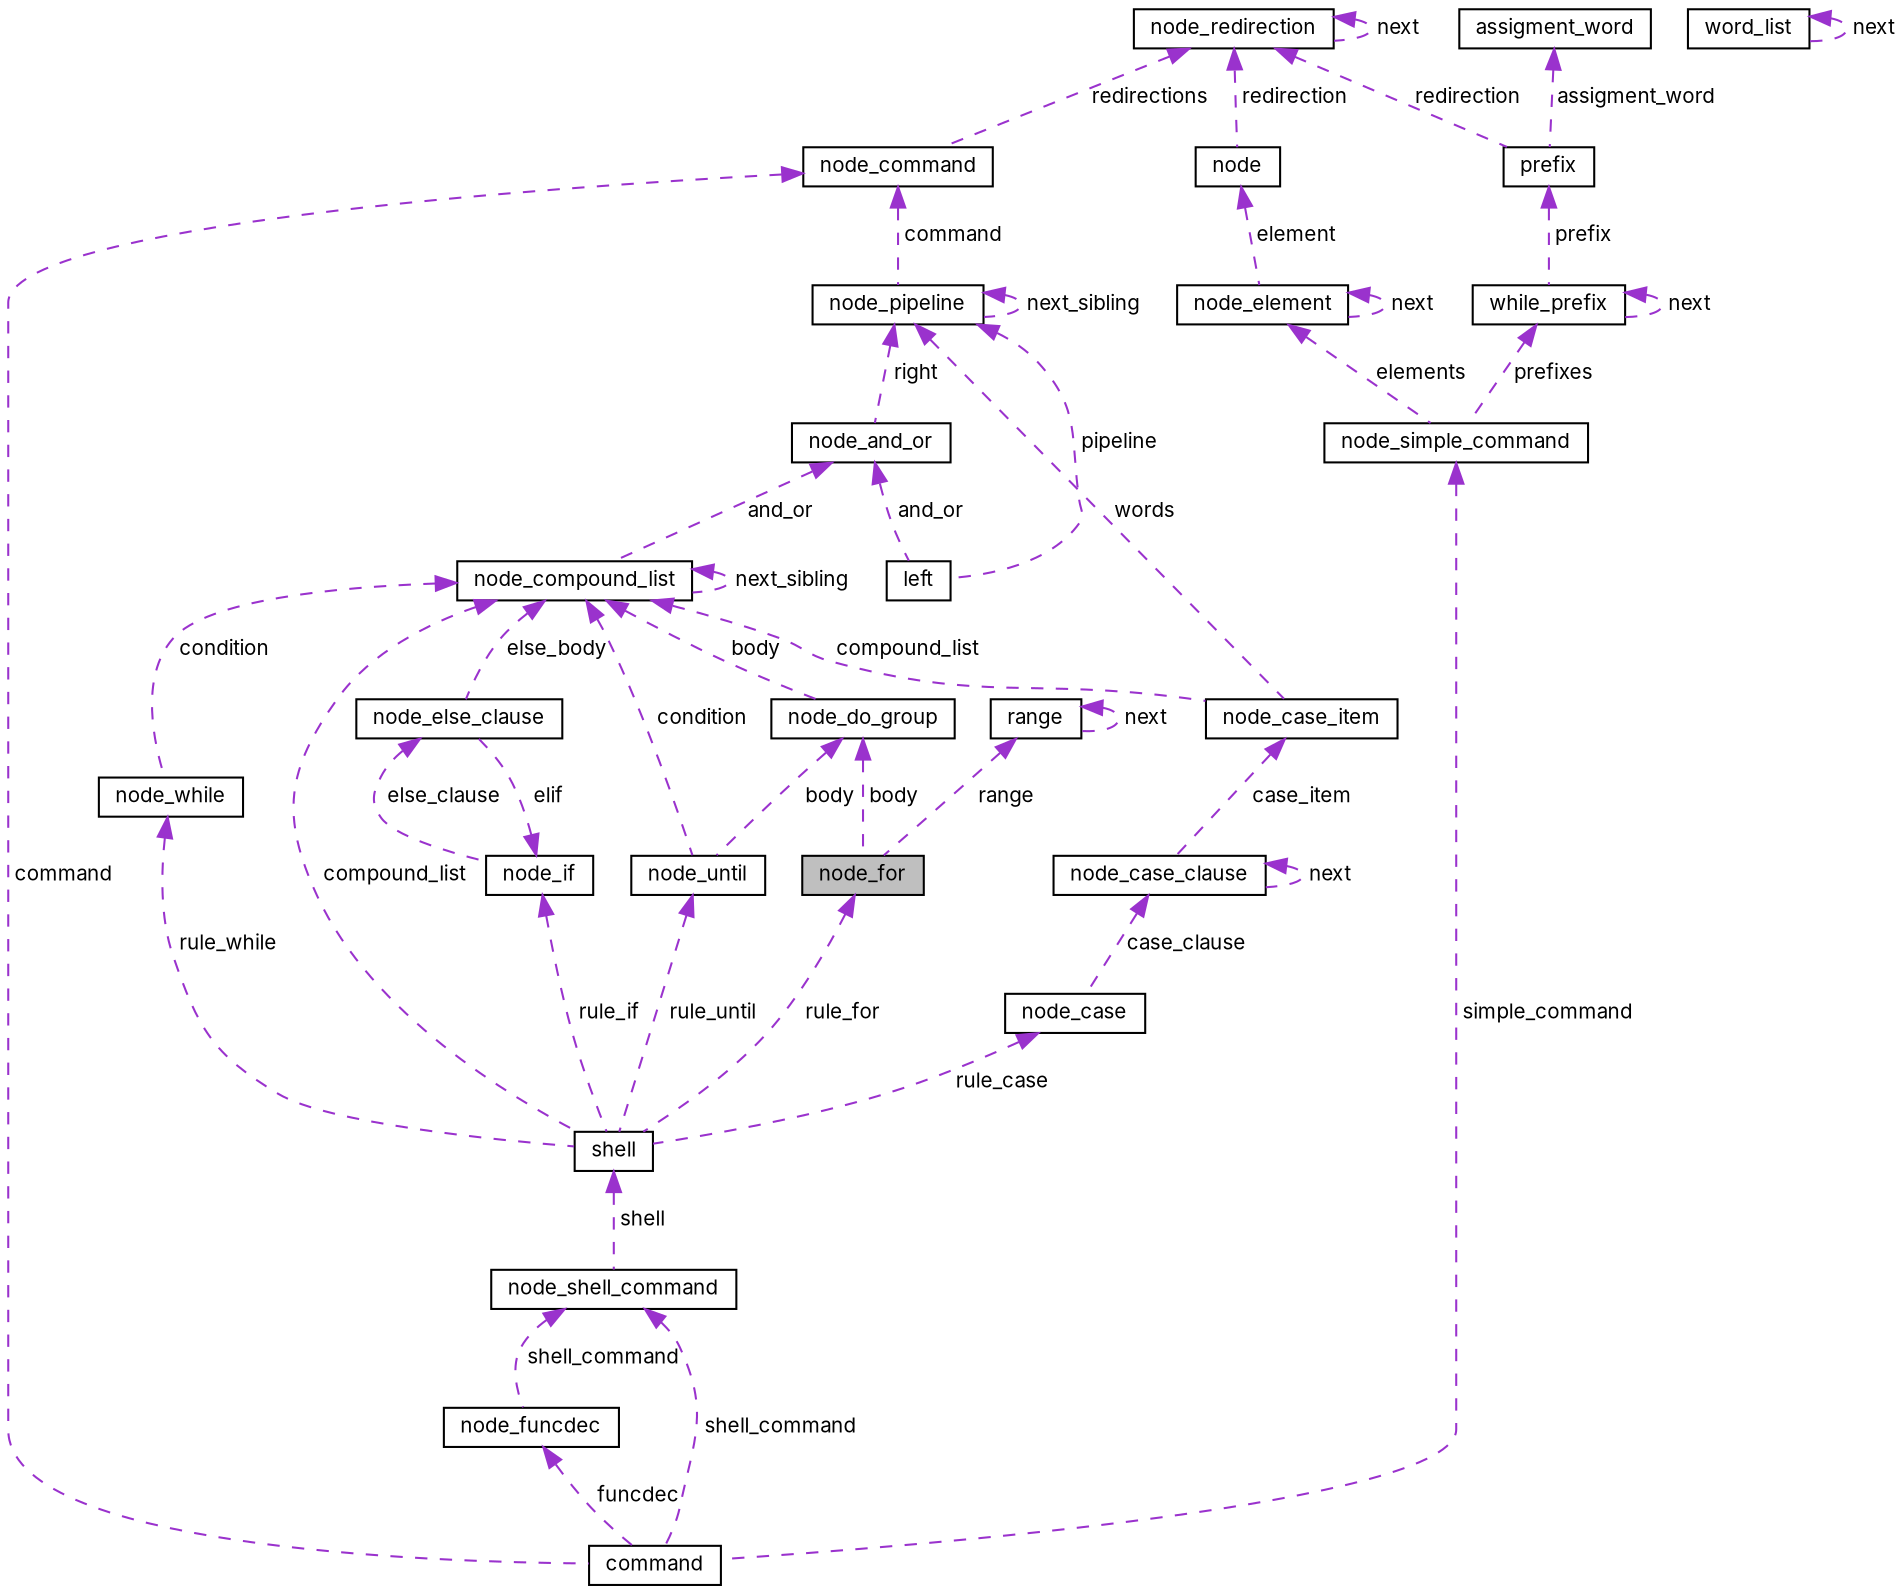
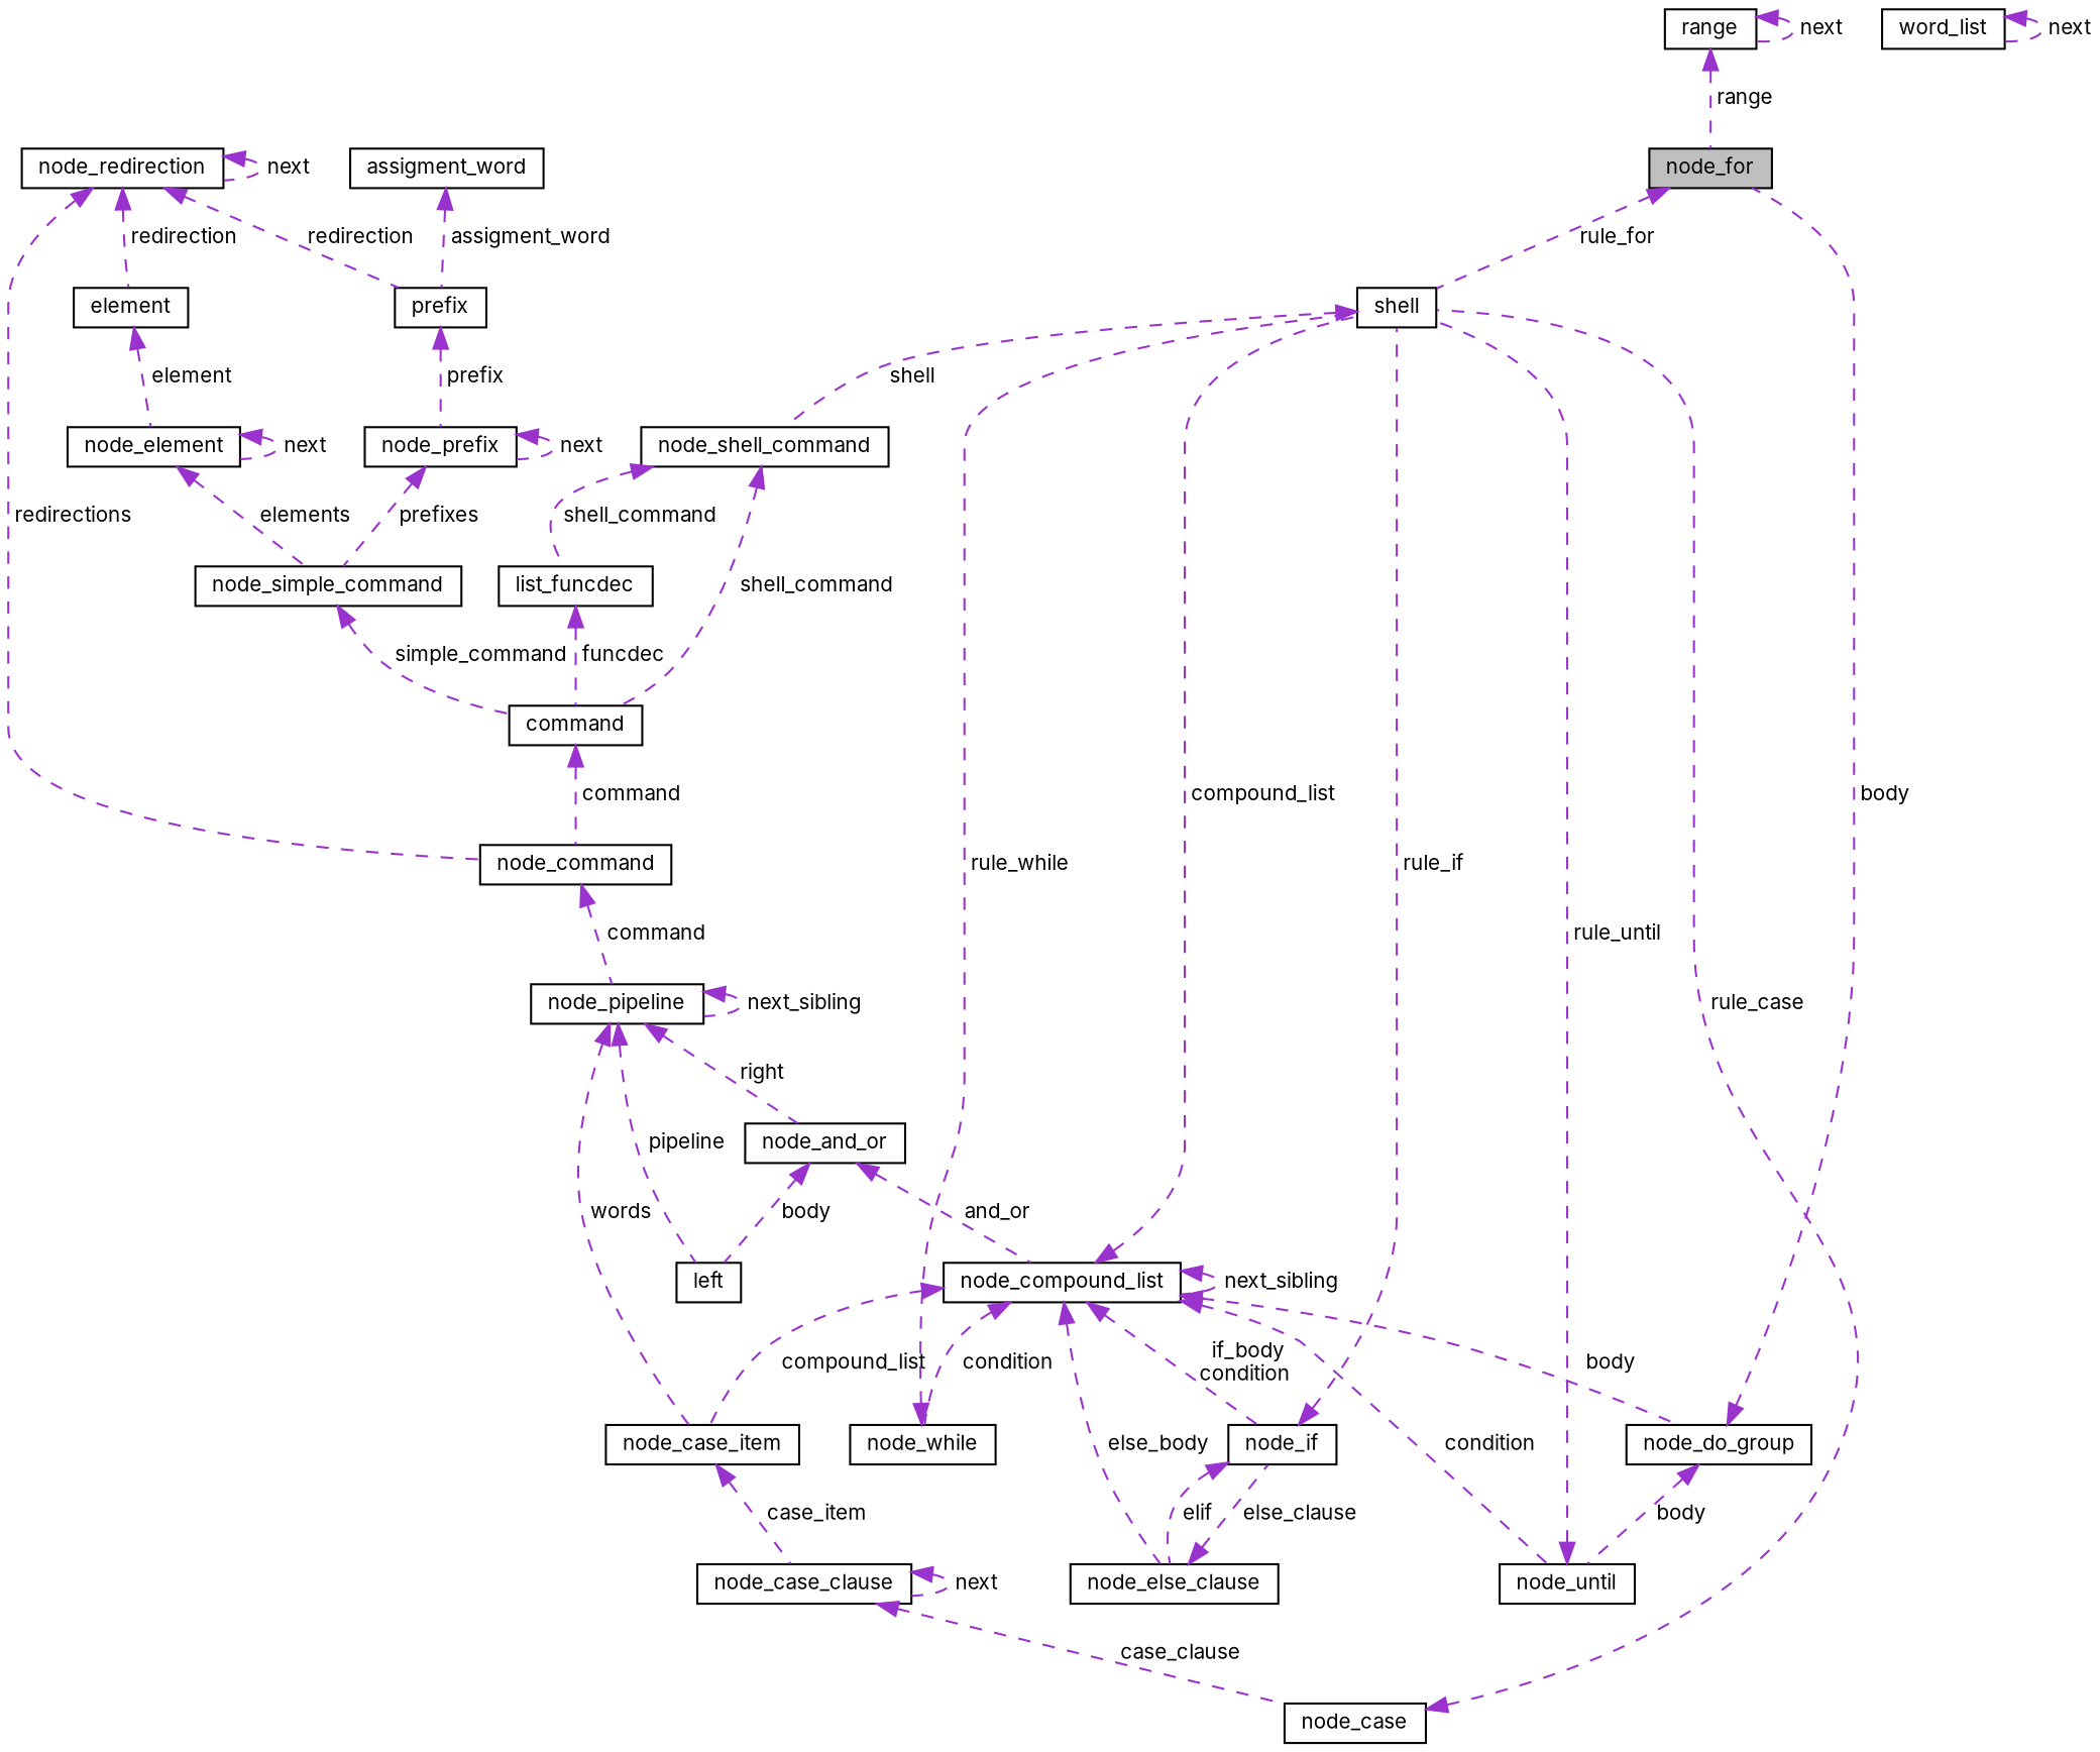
  digraph {
    fontname=Inter
    node [color=black fillcolor=white fontname=Inter fontsize=10 shape=record style=filled]
    edge [color=darkorchid3 dir=back fontname=Inter fontsize=10 labelfontname=Helvetica labelfontsize=10 style=dashed]
    n1 [fillcolor=grey75 fontcolor=black height=0.2 label=node_for width=0.4]
    n2 [height=0.2 label=shell width=0.4]
    n3 [height=0.2 label=node_shell_command width=0.4]
    n4 [height=0.2 label=node_do_group width=0.4]
    n5 [height=0.2 label=node_until width=0.4]
    n6 [height=0.2 label=node_while width=0.4]
    n7 [height=0.2 label=node_compound_list width=0.4]
    n8 [height=0.2 label=node_if width=0.4]
    n9 [height=0.2 label=node_else_clause width=0.4]
    n10 [height=0.2 label=node_case_item width=0.4]
    n11 [height=0.2 label=node_case_clause width=0.4]
    n12 [height=0.2 label=node_and_or width=0.4]
    n13 [height=0.2 label=left width=0.4]
    n14 [height=0.2 label=node_pipeline width=0.4]
    n15 [height=0.2 label=node_command width=0.4]
    n16 [height=0.2 label=node_redirection width=0.4]
-   n17 [height=0.2 label="node" width=0.4]
+   n17 [height=0.2 label=element width=0.4]
    n18 [height=0.2 label=prefix width=0.4]
    n19 [height=0.2 label=node_element width=0.4]
-   n20 [height=0.2 label=while_prefix width=0.4]
+   n20 [height=0.2 label=node_prefix width=0.4]
    n21 [height=0.2 label=command width=0.4]
-   n22 [height=0.2 label=node_funcdec width=0.4]
+   n22 [height=0.2 label=list_funcdec width=0.4]
    n23 [height=0.2 label=node_case width=0.4]
    n24 [height=0.2 label=word_list width=0.4]
    n25 [height=0.2 label=node_simple_command width=0.4]
    n26 [height=0.2 label=assigment_word width=0.4]
    n27 [height=0.2 label=range width=0.4]
    n1 -> n2 [label=" rule_for"]
    n2 -> n3 [label=" shell"]
    n3 -> n21 [label=" shell_command"]
    n3 -> n22 [label=" shell_command"]
    n4 -> n1 [label=" body"]
    n4 -> n5 [label=" body"]
    n5 -> n2 [label=" rule_until"]
    n6 -> n2 [label=" rule_while"]
    n7 -> n2 [label=" compound_list"]
    n7 -> n4 [label=" body"]
    n7 -> n5 [label=" condition"]
    n7 -> n6 [label=" condition"]
    n7 -> n7 [label=" next_sibling"]
+   n7 -> n8 [label=" if_body\ncondition"]
    n7 -> n9 [label=" else_body"]
    n7 -> n10 [label=" compound_list"]
    n8 -> n2 [label=" rule_if"]
    n8 -> n9 [label=" elif"]
    n9 -> n8 [label=" else_clause"]
    n10 -> n11 [label=" case_item"]
    n11 -> n11 [label=" next"]
    n11 -> n23 [label=" case_clause"]
    n12 -> n7 [label=" and_or"]
-   n12 -> n13 [label=" and_or"]
+   n12 -> n13 [label=" body"]
    n14 -> n10 [label=" words"]
    n14 -> n12 [label=" right"]
    n14 -> n13 [label=" pipeline"]
    n14 -> n14 [label=" next_sibling"]
    n15 -> n14 [label=" command"]
    n16 -> n15 [label=" redirections"]
    n16 -> n16 [label=" next"]
    n16 -> n17 [label=" redirection"]
    n16 -> n18 [label=" redirection"]
    n17 -> n19 [label=" element"]
    n18 -> n20 [label=" prefix"]
    n19 -> n19 [label=" next"]
    n19 -> n25 [label=" elements"]
    n20 -> n20 [label=" next"]
    n20 -> n25 [label=" prefixes"]
-   n15 -> n21 [label=" command"]
+   n21 -> n15 [label=" command"]
    n22 -> n21 [label=" funcdec"]
    n23 -> n2 [label=" rule_case"]
    n24 -> n24 [label=" next"]
    n25 -> n21 [label=" simple_command"]
    n26 -> n18 [label=" assigment_word"]
    n27 -> n1 [label=" range"]
    n27 -> n27 [label=" next"]
  }
